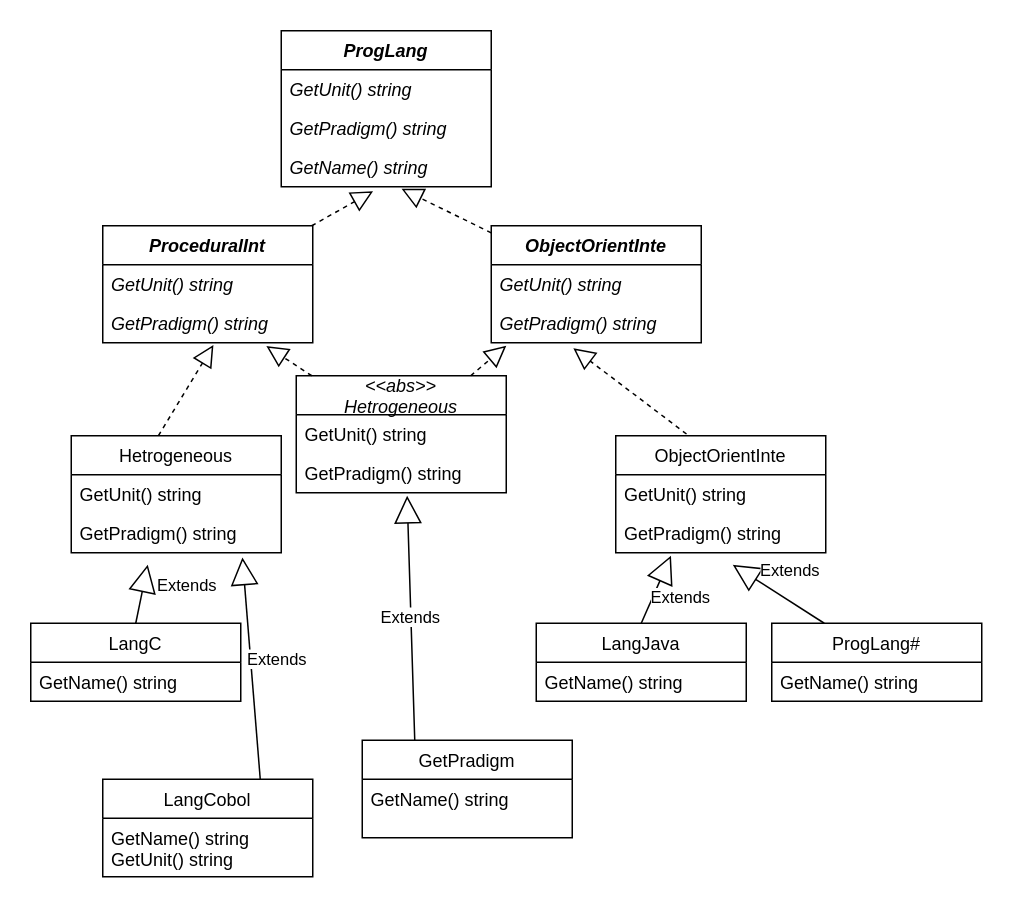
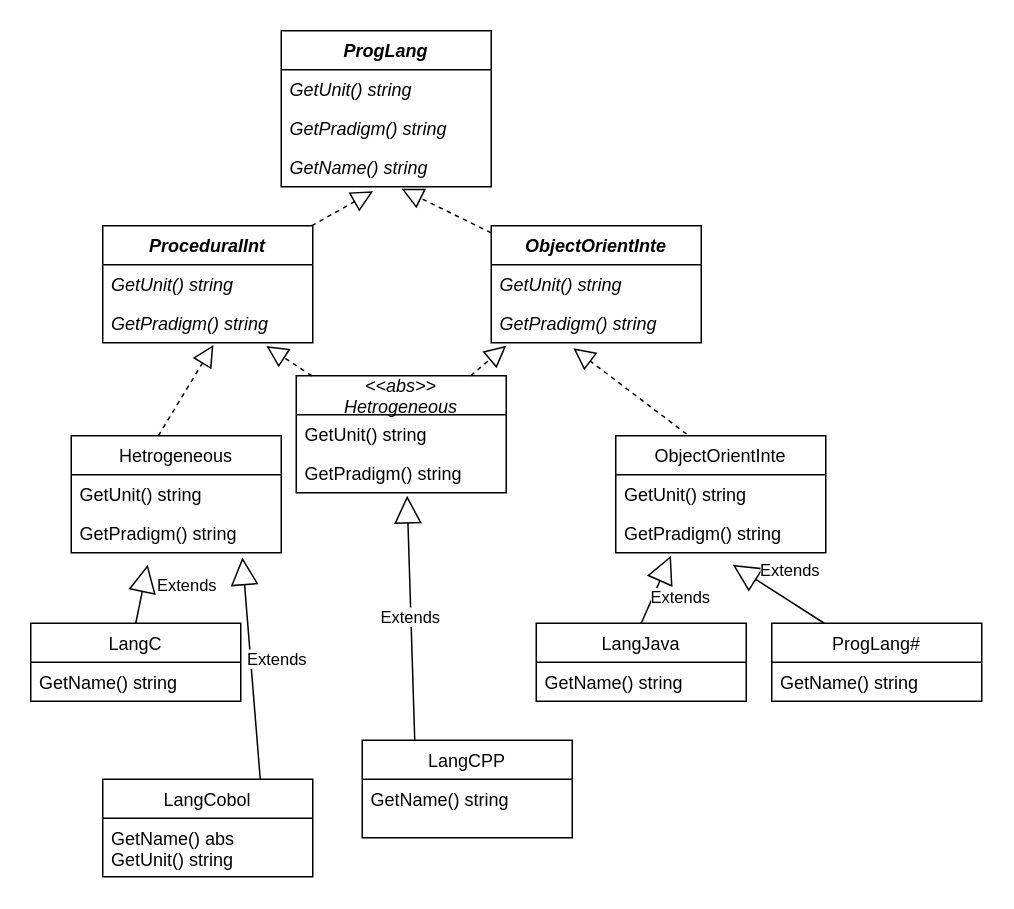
  <mxCell id="0" />
  <mxCell id="1" parent="0" />
  <mxCell id="2" value="ProgLang" style="swimlane;fontStyle=3;childLayout=stackLayout;horizontal=1;startSize=26;fillColor=none;horizontalStack=0;resizeParent=1;resizeParentMax=0;resizeLast=0;collapsible=1;marginBottom=0;" vertex="1" parent="1"><mxGeometry x="187" y="20" width="140" height="104" as="geometry" /></mxCell>
  <mxCell id="3" value="GetUnit() string" style="text;strokeColor=none;fillColor=none;align=left;verticalAlign=top;spacingLeft=4;spacingRight=4;overflow=hidden;rotatable=0;points=[[0,0.5],[1,0.5]];portConstraint=eastwest;fontStyle=2" vertex="1" parent="2"><mxGeometry y="26" width="140" height="26" as="geometry" /></mxCell>
  <mxCell id="4" value="GetPradigm() string" style="text;strokeColor=none;fillColor=none;align=left;verticalAlign=top;spacingLeft=4;spacingRight=4;overflow=hidden;rotatable=0;points=[[0,0.5],[1,0.5]];portConstraint=eastwest;fontStyle=2" vertex="1" parent="2"><mxGeometry y="52" width="140" height="26" as="geometry" /></mxCell>
  <mxCell id="5" value="GetName() string" style="text;strokeColor=none;fillColor=none;align=left;verticalAlign=top;spacingLeft=4;spacingRight=4;overflow=hidden;rotatable=0;points=[[0,0.5],[1,0.5]];portConstraint=eastwest;fontStyle=2" vertex="1" parent="2"><mxGeometry y="78" width="140" height="26" as="geometry" /></mxCell>
  <mxCell id="6" value="ProceduralInt" style="swimlane;fontStyle=3;childLayout=stackLayout;horizontal=1;startSize=26;fillColor=none;horizontalStack=0;resizeParent=1;resizeParentMax=0;resizeLast=0;collapsible=1;marginBottom=0;" vertex="1" parent="1"><mxGeometry x="68" y="150" width="140" height="78" as="geometry" /></mxCell>
  <mxCell id="7" value="GetUnit() string" style="text;strokeColor=none;fillColor=none;align=left;verticalAlign=top;spacingLeft=4;spacingRight=4;overflow=hidden;rotatable=0;points=[[0,0.5],[1,0.5]];portConstraint=eastwest;fontStyle=2" vertex="1" parent="6"><mxGeometry y="26" width="140" height="26" as="geometry" /></mxCell>
  <mxCell id="8" value="GetPradigm() string" style="text;strokeColor=none;fillColor=none;align=left;verticalAlign=top;spacingLeft=4;spacingRight=4;overflow=hidden;rotatable=0;points=[[0,0.5],[1,0.5]];portConstraint=eastwest;fontStyle=2" vertex="1" parent="6"><mxGeometry y="52" width="140" height="26" as="geometry" /></mxCell>
  <mxCell id="9" value="ObjectOrientInte" style="swimlane;fontStyle=3;childLayout=stackLayout;horizontal=1;startSize=26;fillColor=none;horizontalStack=0;resizeParent=1;resizeParentMax=0;resizeLast=0;collapsible=1;marginBottom=0;" vertex="1" parent="1"><mxGeometry x="327" y="150" width="140" height="78" as="geometry" /></mxCell>
  <mxCell id="10" value="GetUnit() string" style="text;strokeColor=none;fillColor=none;align=left;verticalAlign=top;spacingLeft=4;spacingRight=4;overflow=hidden;rotatable=0;points=[[0,0.5],[1,0.5]];portConstraint=eastwest;fontStyle=2" vertex="1" parent="9"><mxGeometry y="26" width="140" height="26" as="geometry" /></mxCell>
  <mxCell id="11" value="GetPradigm() string" style="text;strokeColor=none;fillColor=none;align=left;verticalAlign=top;spacingLeft=4;spacingRight=4;overflow=hidden;rotatable=0;points=[[0,0.5],[1,0.5]];portConstraint=eastwest;fontStyle=2" vertex="1" parent="9"><mxGeometry y="52" width="140" height="26" as="geometry" /></mxCell>
  <mxCell id="12" value="" style="endArrow=block;dashed=1;endFill=0;endSize=12;html=1;rounded=0;entryX=0.437;entryY=1.115;entryDx=0;entryDy=0;entryPerimeter=0;" edge="1" parent="1" source="6" target="5"><mxGeometry width="160" relative="1" as="geometry"><mxPoint x="197" y="210" as="sourcePoint" /><mxPoint x="357" y="210" as="targetPoint" /></mxGeometry></mxCell>
  <mxCell id="13" value="" style="endArrow=block;dashed=1;endFill=0;endSize=12;html=1;rounded=0;entryX=0.573;entryY=1.054;entryDx=0;entryDy=0;entryPerimeter=0;" edge="1" parent="1" source="9" target="5"><mxGeometry width="160" relative="1" as="geometry"><mxPoint x="199.385" y="160" as="sourcePoint" /><mxPoint x="228.64" y="137.796" as="targetPoint" /></mxGeometry></mxCell>
  <mxCell id="14" value="&lt;&lt;abs&gt;&gt;&#10;Hetrogeneous" style="swimlane;fontStyle=2;childLayout=stackLayout;horizontal=1;startSize=26;fillColor=none;horizontalStack=0;resizeParent=1;resizeParentMax=0;resizeLast=0;collapsible=1;marginBottom=0;" vertex="1" parent="1"><mxGeometry x="197" y="250" width="140" height="78" as="geometry" /></mxCell>
  <mxCell id="15" value="GetUnit() string" style="text;strokeColor=none;fillColor=none;align=left;verticalAlign=top;spacingLeft=4;spacingRight=4;overflow=hidden;rotatable=0;points=[[0,0.5],[1,0.5]];portConstraint=eastwest;fontStyle=0" vertex="1" parent="14"><mxGeometry y="26" width="140" height="26" as="geometry" /></mxCell>
  <mxCell id="16" value="GetPradigm() string" style="text;strokeColor=none;fillColor=none;align=left;verticalAlign=top;spacingLeft=4;spacingRight=4;overflow=hidden;rotatable=0;points=[[0,0.5],[1,0.5]];portConstraint=eastwest;fontStyle=0" vertex="1" parent="14"><mxGeometry y="52" width="140" height="26" as="geometry" /></mxCell>
  <mxCell id="17" value="" style="endArrow=block;dashed=1;endFill=0;endSize=12;html=1;rounded=0;" edge="1" parent="1" source="14"><mxGeometry width="160" relative="1" as="geometry"><mxPoint x="197" y="210" as="sourcePoint" /><mxPoint x="337" y="230" as="targetPoint" /></mxGeometry></mxCell>
  <mxCell id="18" value="" style="endArrow=block;dashed=1;endFill=0;endSize=12;html=1;rounded=0;entryX=0.779;entryY=1.085;entryDx=0;entryDy=0;entryPerimeter=0;" edge="1" parent="1" source="14" target="8"><mxGeometry width="160" relative="1" as="geometry"><mxPoint x="323.271" y="260" as="sourcePoint" /><mxPoint x="347" y="240" as="targetPoint" /></mxGeometry></mxCell>
  <mxCell id="19" value="Hetrogeneous" style="swimlane;fontStyle=0;childLayout=stackLayout;horizontal=1;startSize=26;fillColor=none;horizontalStack=0;resizeParent=1;resizeParentMax=0;resizeLast=0;collapsible=1;marginBottom=0;" vertex="1" parent="1"><mxGeometry x="47" y="290" width="140" height="78" as="geometry" /></mxCell>
  <mxCell id="20" value="GetUnit() string" style="text;strokeColor=none;fillColor=none;align=left;verticalAlign=top;spacingLeft=4;spacingRight=4;overflow=hidden;rotatable=0;points=[[0,0.5],[1,0.5]];portConstraint=eastwest;fontStyle=0" vertex="1" parent="19"><mxGeometry y="26" width="140" height="26" as="geometry" /></mxCell>
  <mxCell id="21" value="GetPradigm() string" style="text;strokeColor=none;fillColor=none;align=left;verticalAlign=top;spacingLeft=4;spacingRight=4;overflow=hidden;rotatable=0;points=[[0,0.5],[1,0.5]];portConstraint=eastwest;fontStyle=0" vertex="1" parent="19"><mxGeometry y="52" width="140" height="26" as="geometry" /></mxCell>
  <mxCell id="22" value="ObjectOrientInte" style="swimlane;fontStyle=0;childLayout=stackLayout;horizontal=1;startSize=26;fillColor=none;horizontalStack=0;resizeParent=1;resizeParentMax=0;resizeLast=0;collapsible=1;marginBottom=0;" vertex="1" parent="1"><mxGeometry x="410" y="290" width="140" height="78" as="geometry" /></mxCell>
  <mxCell id="23" value="GetUnit() string" style="text;strokeColor=none;fillColor=none;align=left;verticalAlign=top;spacingLeft=4;spacingRight=4;overflow=hidden;rotatable=0;points=[[0,0.5],[1,0.5]];portConstraint=eastwest;fontStyle=0" vertex="1" parent="22"><mxGeometry y="26" width="140" height="26" as="geometry" /></mxCell>
  <mxCell id="24" value="GetPradigm() string" style="text;strokeColor=none;fillColor=none;align=left;verticalAlign=top;spacingLeft=4;spacingRight=4;overflow=hidden;rotatable=0;points=[[0,0.5],[1,0.5]];portConstraint=eastwest;fontStyle=0" vertex="1" parent="22"><mxGeometry y="52" width="140" height="26" as="geometry" /></mxCell>
  <mxCell id="25" value="LangC" style="swimlane;fontStyle=0;childLayout=stackLayout;horizontal=1;startSize=26;fillColor=none;horizontalStack=0;resizeParent=1;resizeParentMax=0;resizeLast=0;collapsible=1;marginBottom=0;" vertex="1" parent="1"><mxGeometry x="20" y="415" width="140" height="52" as="geometry" /></mxCell>
  <mxCell id="26" value="GetName() string" style="text;strokeColor=none;fillColor=none;align=left;verticalAlign=top;spacingLeft=4;spacingRight=4;overflow=hidden;rotatable=0;points=[[0,0.5],[1,0.5]];portConstraint=eastwest;fontStyle=0" vertex="1" parent="25"><mxGeometry y="26" width="140" height="26" as="geometry" /></mxCell>
  <mxCell id="27" value="LangCobol" style="swimlane;fontStyle=0;childLayout=stackLayout;horizontal=1;startSize=26;fillColor=none;horizontalStack=0;resizeParent=1;resizeParentMax=0;resizeLast=0;collapsible=1;marginBottom=0;" vertex="1" parent="1"><mxGeometry x="68" y="519" width="140" height="65" as="geometry" /></mxCell>
- <mxCell id="28" value="GetName() string&#10;GetUnit() string" style="text;strokeColor=none;fillColor=none;align=left;verticalAlign=top;spacingLeft=4;spacingRight=4;overflow=hidden;rotatable=0;points=[[0,0.5],[1,0.5]];portConstraint=eastwest;fontStyle=0" vertex="1" parent="27"><mxGeometry y="26" width="140" height="39" as="geometry" /></mxCell>
+ <mxCell id="28" value="GetName() abs&#10;GetUnit() string" style="text;strokeColor=none;fillColor=none;align=left;verticalAlign=top;spacingLeft=4;spacingRight=4;overflow=hidden;rotatable=0;points=[[0,0.5],[1,0.5]];portConstraint=eastwest;fontStyle=0" vertex="1" parent="27"><mxGeometry y="26" width="140" height="39" as="geometry" /></mxCell>
  <mxCell id="29" value="Extends" style="endArrow=block;endSize=16;endFill=0;html=1;rounded=0;exitX=0.5;exitY=0;exitDx=0;exitDy=0;" edge="1" parent="1" source="25"><mxGeometry x="0.623" y="-28" width="160" relative="1" as="geometry"><mxPoint x="137.184" y="303" as="sourcePoint" /><mxPoint x="98" y="376" as="targetPoint" /><mxPoint y="1" as="offset" /></mxGeometry></mxCell>
  <mxCell id="30" value="Extends" style="endArrow=block;endSize=16;endFill=0;html=1;rounded=0;exitX=0.75;exitY=0;exitDx=0;exitDy=0;entryX=0.815;entryY=1.121;entryDx=0;entryDy=0;entryPerimeter=0;" edge="1" parent="1" source="27" target="21"><mxGeometry x="0.059" y="-17" width="160" relative="1" as="geometry"><mxPoint x="103" y="428" as="sourcePoint" /><mxPoint x="111" y="389" as="targetPoint" /><mxPoint as="offset" /><Array as="points" /></mxGeometry></mxCell>
  <mxCell id="31" value="LangJava" style="swimlane;fontStyle=0;childLayout=stackLayout;horizontal=1;startSize=26;fillColor=none;horizontalStack=0;resizeParent=1;resizeParentMax=0;resizeLast=0;collapsible=1;marginBottom=0;" vertex="1" parent="1"><mxGeometry x="357" y="415" width="140" height="52" as="geometry" /></mxCell>
  <mxCell id="32" value="GetName() string" style="text;strokeColor=none;fillColor=none;align=left;verticalAlign=top;spacingLeft=4;spacingRight=4;overflow=hidden;rotatable=0;points=[[0,0.5],[1,0.5]];portConstraint=eastwest;fontStyle=0" vertex="1" parent="31"><mxGeometry y="26" width="140" height="26" as="geometry" /></mxCell>
  <mxCell id="33" value="ProgLang#" style="swimlane;fontStyle=0;childLayout=stackLayout;horizontal=1;startSize=26;fillColor=none;horizontalStack=0;resizeParent=1;resizeParentMax=0;resizeLast=0;collapsible=1;marginBottom=0;" vertex="1" parent="1"><mxGeometry x="514" y="415" width="140" height="52" as="geometry" /></mxCell>
  <mxCell id="34" value="GetName() string" style="text;strokeColor=none;fillColor=none;align=left;verticalAlign=top;spacingLeft=4;spacingRight=4;overflow=hidden;rotatable=0;points=[[0,0.5],[1,0.5]];portConstraint=eastwest;fontStyle=0" vertex="1" parent="33"><mxGeometry y="26" width="140" height="26" as="geometry" /></mxCell>
  <mxCell id="35" value="Extends" style="endArrow=block;endSize=16;endFill=0;html=1;rounded=0;exitX=0.5;exitY=0;exitDx=0;exitDy=0;entryX=0.263;entryY=1.077;entryDx=0;entryDy=0;entryPerimeter=0;" edge="1" parent="1" source="31" target="24"><mxGeometry x="0.059" y="-17" width="160" relative="1" as="geometry"><mxPoint x="229" y="506" as="sourcePoint" /><mxPoint x="174.1" y="384.146" as="targetPoint" /><mxPoint as="offset" /><Array as="points" /></mxGeometry></mxCell>
  <mxCell id="36" value="Extends" style="endArrow=block;endSize=16;endFill=0;html=1;rounded=0;exitX=0.25;exitY=0;exitDx=0;exitDy=0;" edge="1" parent="1" source="33"><mxGeometry x="0.059" y="-17" width="160" relative="1" as="geometry"><mxPoint x="440" y="428" as="sourcePoint" /><mxPoint x="488" y="376" as="targetPoint" /><mxPoint as="offset" /><Array as="points" /></mxGeometry></mxCell>
- <mxCell id="37" value="GetPradigm" style="swimlane;fontStyle=0;childLayout=stackLayout;horizontal=1;startSize=26;fillColor=none;horizontalStack=0;resizeParent=1;resizeParentMax=0;resizeLast=0;collapsible=1;marginBottom=0;" vertex="1" parent="1"><mxGeometry x="241" y="493" width="140" height="65" as="geometry" /></mxCell>
+ <mxCell id="37" value="LangCPP" style="swimlane;fontStyle=0;childLayout=stackLayout;horizontal=1;startSize=26;fillColor=none;horizontalStack=0;resizeParent=1;resizeParentMax=0;resizeLast=0;collapsible=1;marginBottom=0;" vertex="1" parent="1"><mxGeometry x="241" y="493" width="140" height="65" as="geometry" /></mxCell>
  <mxCell id="38" value="GetName() string" style="text;strokeColor=none;fillColor=none;align=left;verticalAlign=top;spacingLeft=4;spacingRight=4;overflow=hidden;rotatable=0;points=[[0,0.5],[1,0.5]];portConstraint=eastwest;fontStyle=0" vertex="1" parent="37"><mxGeometry y="26" width="140" height="39" as="geometry" /></mxCell>
  <mxCell id="39" value="Extends" style="endArrow=block;endSize=16;endFill=0;html=1;rounded=0;exitX=0.25;exitY=0;exitDx=0;exitDy=0;entryX=0.528;entryY=1.077;entryDx=0;entryDy=0;entryPerimeter=0;" edge="1" parent="1" source="37" target="16"><mxGeometry width="160" relative="1" as="geometry"><mxPoint x="163" y="220" as="sourcePoint" /><mxPoint x="323" y="220" as="targetPoint" /></mxGeometry></mxCell>
  <mxCell id="40" value="" style="endArrow=block;dashed=1;endFill=0;endSize=12;html=1;rounded=0;entryX=0.527;entryY=1.055;entryDx=0;entryDy=0;entryPerimeter=0;exitX=0.415;exitY=0;exitDx=0;exitDy=0;exitPerimeter=0;" edge="1" parent="1" source="19" target="8"><mxGeometry width="160" relative="1" as="geometry"><mxPoint x="220.296" y="163" as="sourcePoint" /><mxPoint x="261.18" y="139.99" as="targetPoint" /></mxGeometry></mxCell>
  <mxCell id="41" value="" style="endArrow=block;dashed=1;endFill=0;endSize=12;html=1;rounded=0;entryX=0.391;entryY=1.143;entryDx=0;entryDy=0;entryPerimeter=0;exitX=0.337;exitY=-0.015;exitDx=0;exitDy=0;exitPerimeter=0;" edge="1" parent="1" source="22" target="11"><mxGeometry width="160" relative="1" as="geometry"><mxPoint x="340" y="167.698" as="sourcePoint" /><mxPoint x="280.22" y="138.404" as="targetPoint" /></mxGeometry></mxCell>
